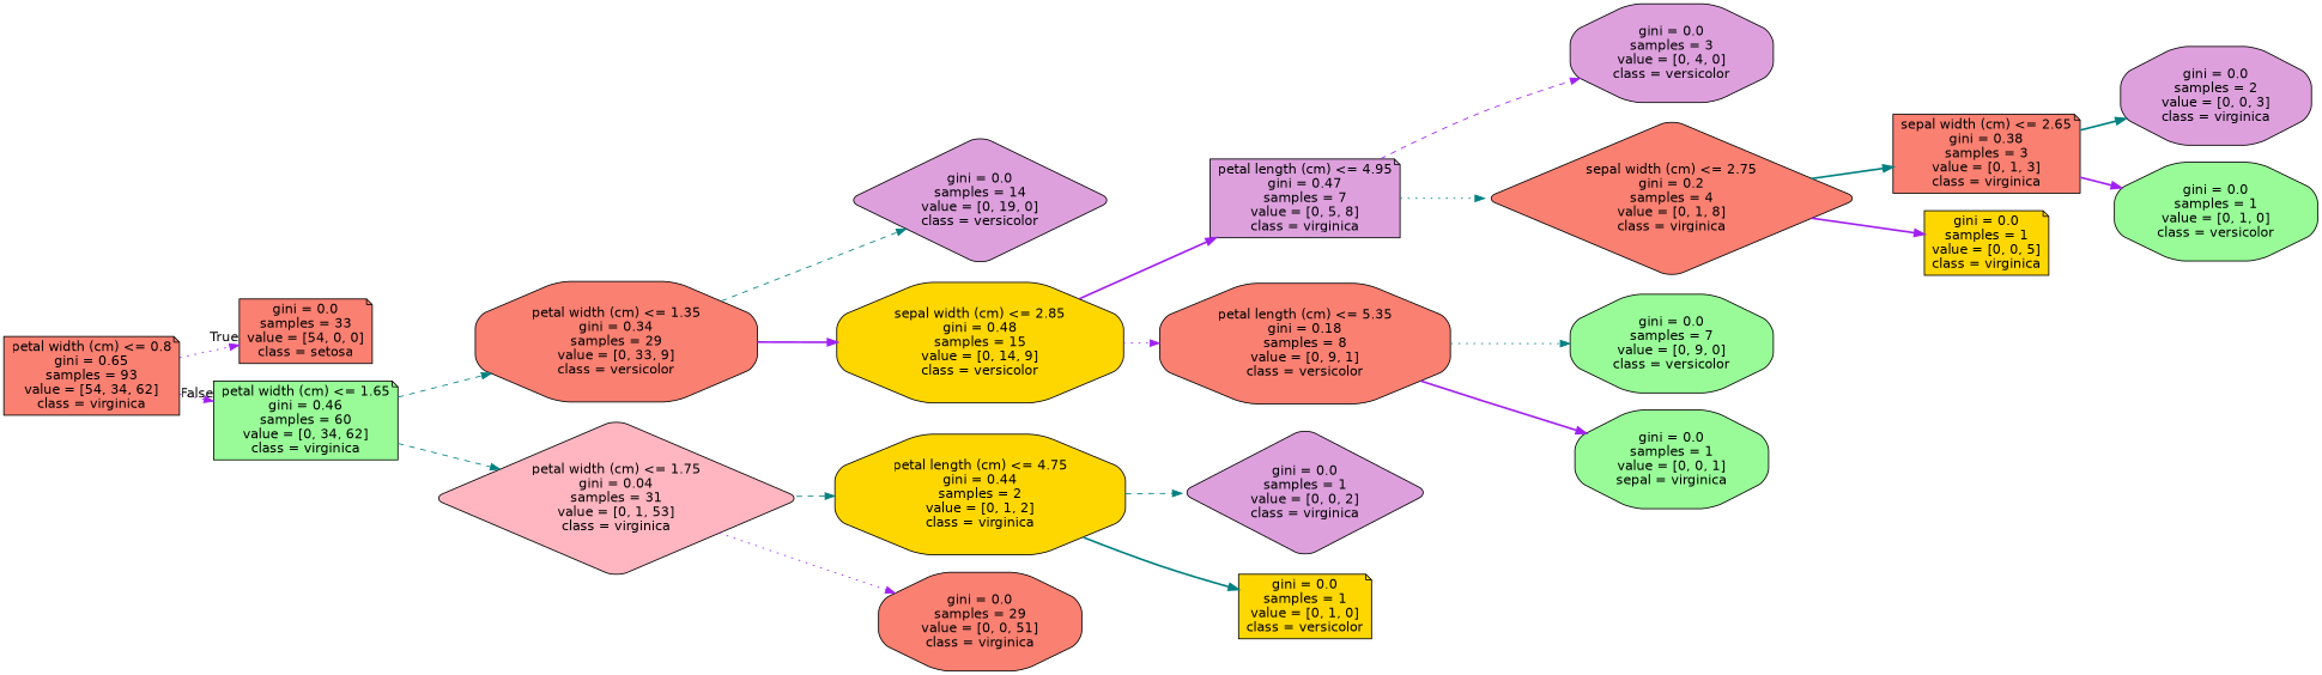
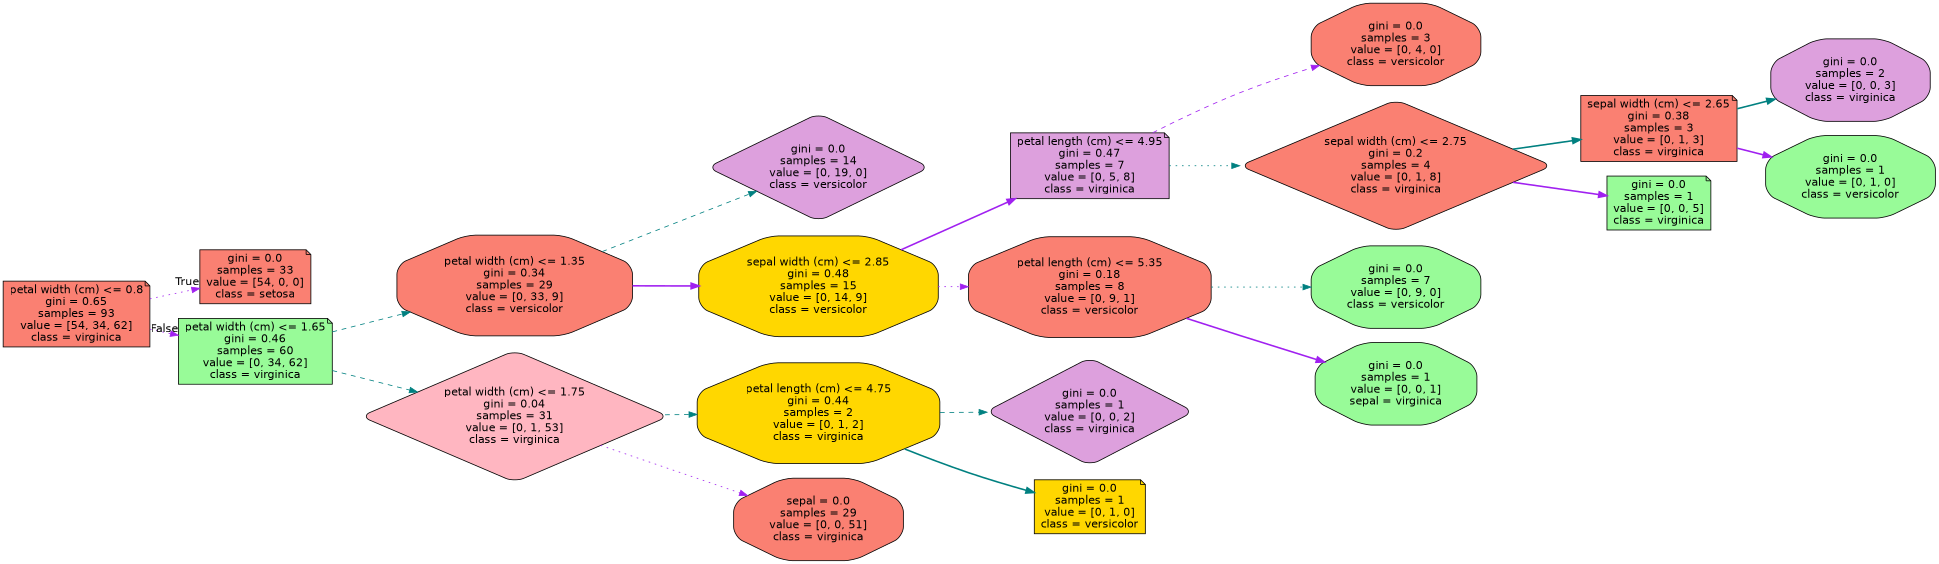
  digraph {
    rankdir=LR
    node [color=black fillcolor=salmon fontname=helvetica shape=octagon style="filled, rounded"]
    edge [color=purple fontname=helvetica style=bold]
    n1 [label="petal width (cm) <= 0.8\ngini = 0.65\nsamples = 93\nvalue = [54, 34, 62]\nclass = virginica" shape=note]
    n2 [label="gini = 0.0\nsamples = 33\nvalue = [54, 0, 0]\nclass = setosa" shape=note]
    n3 [fillcolor=palegreen label="petal width (cm) <= 1.65\ngini = 0.46\nsamples = 60\nvalue = [0, 34, 62]\nclass = virginica" shape=note]
    n4 [label="petal width (cm) <= 1.35\ngini = 0.34\nsamples = 29\nvalue = [0, 33, 9]\nclass = versicolor"]
    n5 [fillcolor=lightpink label="petal width (cm) <= 1.75\ngini = 0.04\nsamples = 31\nvalue = [0, 1, 53]\nclass = virginica" shape=diamond]
    n6 [fillcolor=plum label="gini = 0.0\nsamples = 14\nvalue = [0, 19, 0]\nclass = versicolor" shape=diamond]
    n7 [fillcolor=gold label="sepal width (cm) <= 2.85\ngini = 0.48\nsamples = 15\nvalue = [0, 14, 9]\nclass = versicolor"]
    n8 [fillcolor=gold label="petal length (cm) <= 4.75\ngini = 0.44\nsamples = 2\nvalue = [0, 1, 2]\nclass = virginica"]
-   n9 [label="gini = 0.0\nsamples = 29\nvalue = [0, 0, 51]\nclass = virginica"]
+   n9 [label="sepal = 0.0\nsamples = 29\nvalue = [0, 0, 51]\nclass = virginica"]
    n10 [fillcolor=plum label="petal length (cm) <= 4.95\ngini = 0.47\nsamples = 7\nvalue = [0, 5, 8]\nclass = virginica" shape=note]
    n11 [label="petal length (cm) <= 5.35\ngini = 0.18\nsamples = 8\nvalue = [0, 9, 1]\nclass = versicolor"]
-   n12 [fillcolor=plum label="gini = 0.0\nsamples = 3\nvalue = [0, 4, 0]\nclass = versicolor"]
+   n12 [label="gini = 0.0\nsamples = 3\nvalue = [0, 4, 0]\nclass = versicolor"]
    n13 [label="sepal width (cm) <= 2.75\ngini = 0.2\nsamples = 4\nvalue = [0, 1, 8]\nclass = virginica" shape=diamond]
    n14 [fillcolor=palegreen label="gini = 0.0\nsamples = 7\nvalue = [0, 9, 0]\nclass = versicolor"]
    n15 [fillcolor=palegreen label="gini = 0.0\nsamples = 1\nvalue = [0, 0, 1]\nsepal = virginica"]
    n16 [label="sepal width (cm) <= 2.65\ngini = 0.38\nsamples = 3\nvalue = [0, 1, 3]\nclass = virginica" shape=note]
-   n17 [fillcolor=gold label="gini = 0.0\nsamples = 1\nvalue = [0, 0, 5]\nclass = virginica" shape=note]
+   n17 [fillcolor=palegreen label="gini = 0.0\nsamples = 1\nvalue = [0, 0, 5]\nclass = virginica" shape=note]
    n18 [fillcolor=plum label="gini = 0.0\nsamples = 2\nvalue = [0, 0, 3]\nclass = virginica"]
    n19 [fillcolor=palegreen label="gini = 0.0\nsamples = 1\nvalue = [0, 1, 0]\nclass = versicolor"]
    n20 [fillcolor=plum label="gini = 0.0\nsamples = 1\nvalue = [0, 0, 2]\nclass = virginica" shape=diamond]
    n21 [fillcolor=gold label="gini = 0.0\nsamples = 1\nvalue = [0, 1, 0]\nclass = versicolor" shape=note]
    n1 -> n2 [headlabel=True labelangle=45 labeldistance=2.5 style=dotted]
    n1 -> n3 [headlabel=False labelangle=-45 labeldistance=2.5 style=dotted]
    n3 -> n4 [color=teal style=dashed]
    n3 -> n5 [color=teal style=dashed]
    n4 -> n6 [color=teal style=dashed]
    n4 -> n7
    n5 -> n8 [color=teal style=dashed]
    n5 -> n9 [style=dotted]
    n7 -> n10
    n7 -> n11 [style=dotted]
    n8 -> n20 [color=teal style=dashed]
    n8 -> n21 [color=teal]
    n10 -> n12 [style=dashed]
    n10 -> n13 [color=teal style=dotted]
    n11 -> n14 [color=teal style=dotted]
    n11 -> n15
    n13 -> n16 [color=teal]
    n13 -> n17
    n16 -> n18 [color=teal]
    n16 -> n19
  }
